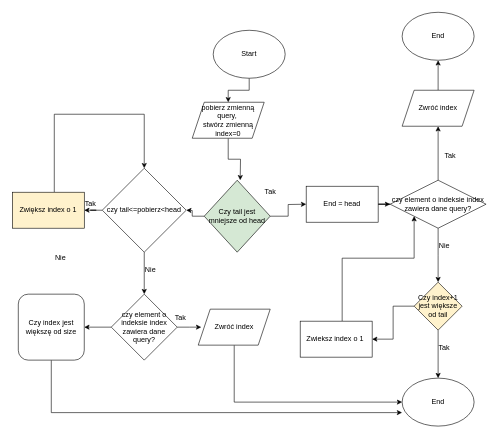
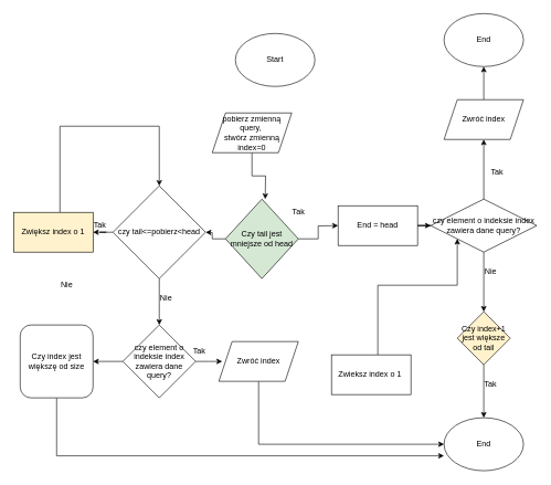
  <mxCell id="0" />
  <mxCell id="1" parent="0" />
- <mxCell id="2" value="" style="edgeStyle=orthogonalEdgeStyle;rounded=0;orthogonalLoop=1;jettySize=auto;html=1;" edge="1" parent="1" source="3" target="5"><mxGeometry relative="1" as="geometry" /></mxCell>
  <mxCell id="3" value="Start" style="ellipse;whiteSpace=wrap;html=1;" vertex="1" parent="1"><mxGeometry x="355" y="50" width="120" height="80" as="geometry" /></mxCell>
  <mxCell id="4" value="" style="edgeStyle=orthogonalEdgeStyle;rounded=0;orthogonalLoop=1;jettySize=auto;html=1;" edge="1" parent="1" source="5"><mxGeometry relative="1" as="geometry"><mxPoint x="400" y="300" as="targetPoint" /></mxGeometry></mxCell>
  <mxCell id="5" value="pobierz zmienną query,&amp;nbsp;&lt;br&gt;stwórz zmienną index=0" style="shape=parallelogram;perimeter=parallelogramPerimeter;whiteSpace=wrap;html=1;fixedSize=1;" vertex="1" parent="1"><mxGeometry x="320" y="170" width="120" height="60" as="geometry" /></mxCell>
  <mxCell id="6" value="" style="edgeStyle=orthogonalEdgeStyle;rounded=0;orthogonalLoop=1;jettySize=auto;html=1;" edge="1" parent="1" source="8"><mxGeometry relative="1" as="geometry"><mxPoint x="510" y="340" as="targetPoint" /></mxGeometry></mxCell>
  <mxCell id="7" value="" style="edgeStyle=orthogonalEdgeStyle;rounded=0;orthogonalLoop=1;jettySize=auto;html=1;" edge="1" parent="1" source="8"><mxGeometry relative="1" as="geometry"><mxPoint x="310" y="350" as="targetPoint" /></mxGeometry></mxCell>
  <mxCell id="8" value="Czy tail jest mniejsze od head" style="rhombus;whiteSpace=wrap;html=1;fillColor=#d5e8d4;" vertex="1" parent="1"><mxGeometry x="340" y="300" width="110" height="120" as="geometry" /></mxCell>
  <mxCell id="9" value="Tak" style="text;html=1;align=center;verticalAlign=middle;resizable=0;points=[];autosize=1;" vertex="1" parent="1"><mxGeometry x="435" y="310" width="30" height="20" as="geometry" /></mxCell>
  <mxCell id="10" value="" style="edgeStyle=orthogonalEdgeStyle;rounded=0;orthogonalLoop=1;jettySize=auto;html=1;" edge="1" parent="1" source="11" target="14"><mxGeometry relative="1" as="geometry" /></mxCell>
  <mxCell id="11" value="End = head" style="rounded=0;whiteSpace=wrap;html=1;" vertex="1" parent="1"><mxGeometry x="510" y="310" width="120" height="60" as="geometry" /></mxCell>
  <mxCell id="12" value="" style="edgeStyle=orthogonalEdgeStyle;rounded=0;orthogonalLoop=1;jettySize=auto;html=1;" edge="1" parent="1" source="14" target="16"><mxGeometry relative="1" as="geometry" /></mxCell>
  <mxCell id="13" value="" style="edgeStyle=orthogonalEdgeStyle;rounded=0;orthogonalLoop=1;jettySize=auto;html=1;" edge="1" parent="1" source="14"><mxGeometry relative="1" as="geometry"><mxPoint x="730" y="470" as="targetPoint" /></mxGeometry></mxCell>
  <mxCell id="14" value="czy element o indeksie index zawiera dane query?" style="rhombus;whiteSpace=wrap;html=1;rounded=0;" vertex="1" parent="1"><mxGeometry x="650" y="300" width="160" height="80" as="geometry" /></mxCell>
  <mxCell id="15" value="" style="edgeStyle=orthogonalEdgeStyle;rounded=0;orthogonalLoop=1;jettySize=auto;html=1;" edge="1" parent="1" source="16" target="17"><mxGeometry relative="1" as="geometry" /></mxCell>
  <mxCell id="16" value="Zwróć index" style="shape=parallelogram;perimeter=parallelogramPerimeter;whiteSpace=wrap;html=1;fixedSize=1;rounded=0;" vertex="1" parent="1"><mxGeometry x="670" y="150" width="120" height="60" as="geometry" /></mxCell>
  <mxCell id="17" value="End" style="ellipse;whiteSpace=wrap;html=1;rounded=0;" vertex="1" parent="1"><mxGeometry x="670" y="20" width="120" height="80" as="geometry" /></mxCell>
  <mxCell id="18" value="Tak" style="text;html=1;align=center;verticalAlign=middle;resizable=0;points=[];autosize=1;" vertex="1" parent="1"><mxGeometry x="735" y="250" width="30" height="20" as="geometry" /></mxCell>
  <mxCell id="19" value="Nie" style="text;html=1;align=center;verticalAlign=middle;resizable=0;points=[];autosize=1;" vertex="1" parent="1"><mxGeometry x="725" y="400" width="30" height="20" as="geometry" /></mxCell>
  <mxCell id="20" value="" style="edgeStyle=orthogonalEdgeStyle;rounded=0;orthogonalLoop=1;jettySize=auto;html=1;" edge="1" parent="1" source="22" target="23"><mxGeometry relative="1" as="geometry" /></mxCell>
- <mxCell id="21" value="" style="edgeStyle=orthogonalEdgeStyle;rounded=0;orthogonalLoop=1;jettySize=auto;html=1;" edge="1" parent="1" source="22" target="26"><mxGeometry relative="1" as="geometry" /></mxCell>
  <mxCell id="22" value="Czy index+1 jest większe od tail" style="rhombus;whiteSpace=wrap;html=1;fillColor=#fff2cc;" vertex="1" parent="1"><mxGeometry x="690" y="470" width="80" height="80" as="geometry" /></mxCell>
  <mxCell id="23" value="End" style="ellipse;whiteSpace=wrap;html=1;" vertex="1" parent="1"><mxGeometry x="670" y="630" width="120" height="80" as="geometry" /></mxCell>
  <mxCell id="24" value="Tak" style="text;html=1;align=center;verticalAlign=middle;resizable=0;points=[];autosize=1;" vertex="1" parent="1"><mxGeometry x="725" y="570" width="30" height="20" as="geometry" /></mxCell>
  <mxCell id="25" style="edgeStyle=orthogonalEdgeStyle;rounded=0;orthogonalLoop=1;jettySize=auto;html=1;" edge="1" parent="1" source="26" target="14"><mxGeometry relative="1" as="geometry"><Array as="points"><mxPoint x="570" y="430" /><mxPoint x="690" y="430" /></Array></mxGeometry></mxCell>
  <mxCell id="26" value="Zwieksz index o 1&amp;nbsp;" style="whiteSpace=wrap;html=1;" vertex="1" parent="1"><mxGeometry x="500" y="535" width="120" height="60" as="geometry" /></mxCell>
  <mxCell id="27" value="" style="edgeStyle=orthogonalEdgeStyle;rounded=0;orthogonalLoop=1;jettySize=auto;html=1;" edge="1" parent="1" source="29" target="31"><mxGeometry relative="1" as="geometry" /></mxCell>
  <mxCell id="28" style="edgeStyle=orthogonalEdgeStyle;rounded=0;orthogonalLoop=1;jettySize=auto;html=1;" edge="1" parent="1" source="29" target="36"><mxGeometry relative="1" as="geometry"><mxPoint x="240" y="580" as="targetPoint" /></mxGeometry></mxCell>
  <mxCell id="29" value="czy tail&amp;lt;=pobierz&amp;lt;head" style="rhombus;whiteSpace=wrap;html=1;" vertex="1" parent="1"><mxGeometry x="170" y="280" width="140" height="140" as="geometry" /></mxCell>
  <mxCell id="30" style="edgeStyle=orthogonalEdgeStyle;rounded=0;orthogonalLoop=1;jettySize=auto;html=1;entryX=0.5;entryY=0;entryDx=0;entryDy=0;" edge="1" parent="1" source="31" target="29"><mxGeometry relative="1" as="geometry"><mxPoint x="80" y="160" as="targetPoint" /><Array as="points"><mxPoint x="90" y="190" /><mxPoint x="240" y="190" /></Array></mxGeometry></mxCell>
  <mxCell id="31" value="Zwiększ index o 1" style="whiteSpace=wrap;html=1;fillColor=#fff2cc;" vertex="1" parent="1"><mxGeometry x="20" y="320" width="120" height="60" as="geometry" /></mxCell>
  <mxCell id="32" value="Tak" style="text;html=1;align=center;verticalAlign=middle;resizable=0;points=[];autosize=1;" vertex="1" parent="1"><mxGeometry x="135" y="330" width="30" height="20" as="geometry" /></mxCell>
  <mxCell id="33" value="Nie" style="text;html=1;align=center;verticalAlign=middle;resizable=0;points=[];autosize=1;" vertex="1" parent="1"><mxGeometry x="235" y="440" width="30" height="20" as="geometry" /></mxCell>
  <mxCell id="34" value="" style="edgeStyle=orthogonalEdgeStyle;rounded=0;orthogonalLoop=1;jettySize=auto;html=1;" edge="1" parent="1" source="36"><mxGeometry relative="1" as="geometry"><mxPoint x="335" y="545" as="targetPoint" /></mxGeometry></mxCell>
  <mxCell id="35" value="" style="edgeStyle=orthogonalEdgeStyle;rounded=0;orthogonalLoop=1;jettySize=auto;html=1;" edge="1" parent="1" source="36" target="41"><mxGeometry relative="1" as="geometry" /></mxCell>
  <mxCell id="36" value="czy element o indeksie index zawiera dane query?" style="rhombus;whiteSpace=wrap;html=1;" vertex="1" parent="1"><mxGeometry x="185" y="490" width="110" height="110" as="geometry" /></mxCell>
  <mxCell id="37" style="edgeStyle=orthogonalEdgeStyle;rounded=0;orthogonalLoop=1;jettySize=auto;html=1;entryX=0;entryY=0.5;entryDx=0;entryDy=0;" edge="1" parent="1" source="38" target="23"><mxGeometry relative="1" as="geometry"><Array as="points"><mxPoint x="390" y="670" /></Array></mxGeometry></mxCell>
  <mxCell id="38" value="Zwróć index" style="shape=parallelogram;perimeter=parallelogramPerimeter;whiteSpace=wrap;html=1;fixedSize=1;" vertex="1" parent="1"><mxGeometry x="330" y="515" width="120" height="60" as="geometry" /></mxCell>
  <mxCell id="39" value="Tak" style="text;html=1;align=center;verticalAlign=middle;resizable=0;points=[];autosize=1;" vertex="1" parent="1"><mxGeometry x="285" y="520" width="30" height="20" as="geometry" /></mxCell>
  <mxCell id="40" style="edgeStyle=orthogonalEdgeStyle;rounded=0;orthogonalLoop=1;jettySize=auto;html=1;entryX=-0.001;entryY=0.719;entryDx=0;entryDy=0;entryPerimeter=0;" edge="1" parent="1" source="41" target="23"><mxGeometry relative="1" as="geometry"><Array as="points"><mxPoint x="85" y="688" /></Array></mxGeometry></mxCell>
  <mxCell id="41" value="Czy index jest większę od size" style="whiteSpace=wrap;html=1;rounded=1;" vertex="1" parent="1"><mxGeometry x="30" y="490" width="110" height="110" as="geometry" /></mxCell>
  <mxCell id="42" value="Nie" style="text;html=1;align=center;verticalAlign=middle;resizable=0;points=[];autosize=1;" vertex="1" parent="1"><mxGeometry x="85" y="420" width="30" height="20" as="geometry" /></mxCell>
